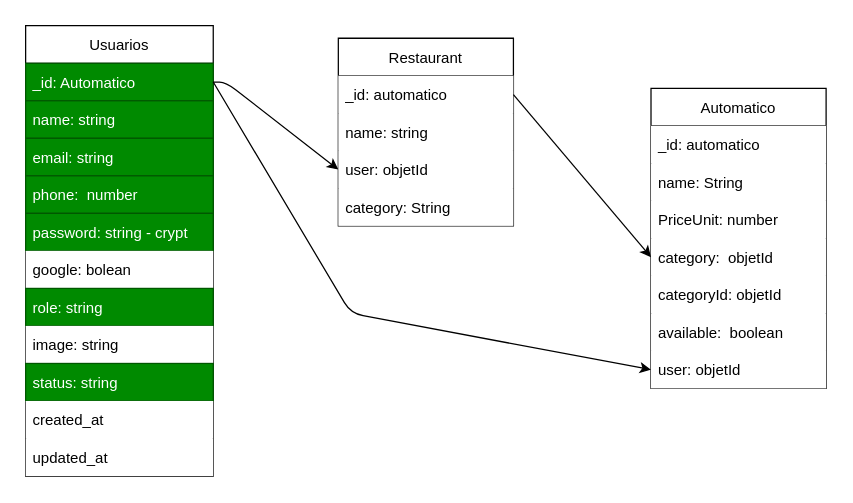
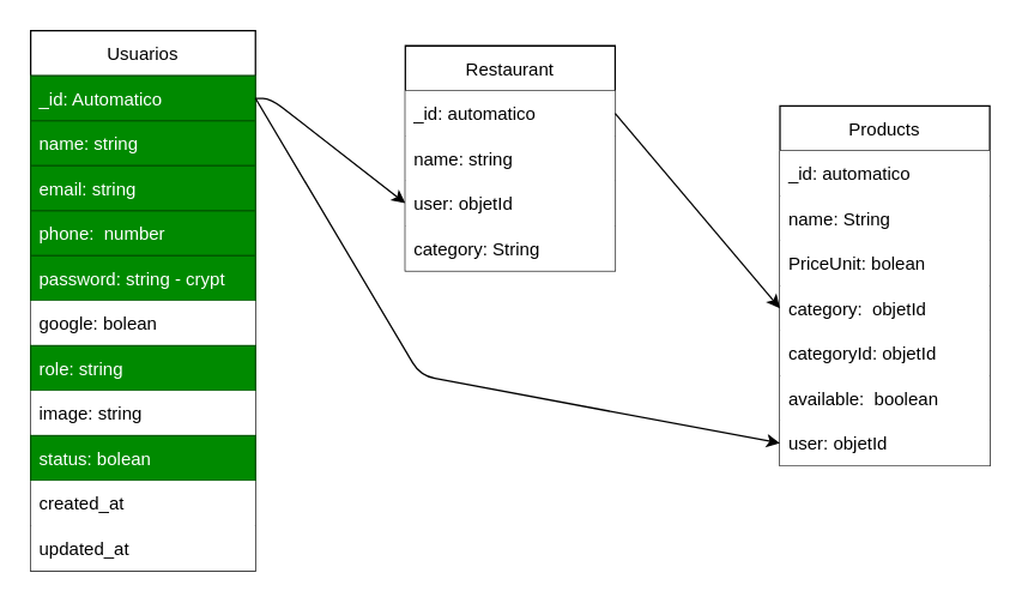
  <mxCell id="0" />
  <mxCell id="1" parent="0" />
  <mxCell id="2" value="Usuarios" style="swimlane;fontStyle=0;childLayout=stackLayout;horizontal=1;startSize=30;horizontalStack=0;resizeParent=1;resizeParentMax=0;resizeLast=0;collapsible=1;marginBottom=0;fontColor=#000000;fillColor=#FFFFFF;gradientColor=none;" parent="1" vertex="1"><mxGeometry x="20" width="150" height="360" as="geometry" y="20"><mxRectangle x="20" y="20" width="80" height="30" as="alternateBounds" /></mxGeometry></mxCell>
  <mxCell id="3" value="_id: Automatico" style="text;strokeColor=#005700;fillColor=#008a00;align=left;verticalAlign=middle;spacingLeft=4;spacingRight=4;overflow=hidden;points=[[0,0.5],[1,0.5]];portConstraint=eastwest;rotatable=0;fontColor=#ffffff;" parent="2" vertex="1"><mxGeometry y="30" width="150" height="30" as="geometry" /></mxCell>
  <mxCell id="4" value="name: string" style="text;strokeColor=#005700;fillColor=#008a00;align=left;verticalAlign=middle;spacingLeft=4;spacingRight=4;overflow=hidden;points=[[0,0.5],[1,0.5]];portConstraint=eastwest;rotatable=0;fontColor=#ffffff;" parent="2" vertex="1"><mxGeometry y="60" width="150" height="30" as="geometry" /></mxCell>
  <mxCell id="5" value="email: string" style="text;strokeColor=#005700;fillColor=#008a00;align=left;verticalAlign=middle;spacingLeft=4;spacingRight=4;overflow=hidden;points=[[0,0.5],[1,0.5]];portConstraint=eastwest;rotatable=0;fontColor=#ffffff;" parent="2" vertex="1"><mxGeometry y="90" width="150" height="30" as="geometry" /></mxCell>
  <mxCell id="6" value="phone:  number" style="text;strokeColor=#005700;fillColor=#008a00;align=left;verticalAlign=middle;spacingLeft=4;spacingRight=4;overflow=hidden;points=[[0,0.5],[1,0.5]];portConstraint=eastwest;rotatable=0;fontColor=#ffffff;" parent="2" vertex="1"><mxGeometry y="120" width="150" height="30" as="geometry" /></mxCell>
  <mxCell id="7" value="password: string - crypt" style="text;strokeColor=#005700;fillColor=#008a00;align=left;verticalAlign=middle;spacingLeft=4;spacingRight=4;overflow=hidden;points=[[0,0.5],[1,0.5]];portConstraint=eastwest;rotatable=0;fontColor=#ffffff;" parent="2" vertex="1"><mxGeometry y="150" width="150" height="30" as="geometry" /></mxCell>
  <mxCell id="8" value="google: bolean" style="text;strokeColor=none;fillColor=#FFFFFF;align=left;verticalAlign=middle;spacingLeft=4;spacingRight=4;overflow=hidden;points=[[0,0.5],[1,0.5]];portConstraint=eastwest;rotatable=0;fontColor=#000000;" parent="2" vertex="1"><mxGeometry y="180" width="150" height="30" as="geometry" /></mxCell>
  <mxCell id="9" value="role: string" style="text;strokeColor=#005700;fillColor=#008a00;align=left;verticalAlign=middle;spacingLeft=4;spacingRight=4;overflow=hidden;points=[[0,0.5],[1,0.5]];portConstraint=eastwest;rotatable=0;fontColor=#ffffff;" parent="2" vertex="1"><mxGeometry y="210" width="150" height="30" as="geometry" /></mxCell>
  <mxCell id="10" value="image: string" style="text;strokeColor=none;fillColor=#FFFFFF;align=left;verticalAlign=middle;spacingLeft=4;spacingRight=4;overflow=hidden;points=[[0,0.5],[1,0.5]];portConstraint=eastwest;rotatable=0;fontColor=#000000;" parent="2" vertex="1"><mxGeometry y="240" width="150" height="30" as="geometry" /></mxCell>
- <mxCell id="11" value="status: string" style="text;strokeColor=#005700;fillColor=#008a00;align=left;verticalAlign=middle;spacingLeft=4;spacingRight=4;overflow=hidden;points=[[0,0.5],[1,0.5]];portConstraint=eastwest;rotatable=0;fontColor=#ffffff;" parent="2" vertex="1"><mxGeometry y="270" width="150" height="30" as="geometry" /></mxCell>
+ <mxCell id="11" value="status: bolean" style="text;strokeColor=#005700;fillColor=#008a00;align=left;verticalAlign=middle;spacingLeft=4;spacingRight=4;overflow=hidden;points=[[0,0.5],[1,0.5]];portConstraint=eastwest;rotatable=0;fontColor=#ffffff;" parent="2" vertex="1"><mxGeometry y="270" width="150" height="30" as="geometry" /></mxCell>
  <mxCell id="12" value="created_at" style="text;strokeColor=none;fillColor=#FFFFFF;align=left;verticalAlign=middle;spacingLeft=4;spacingRight=4;overflow=hidden;points=[[0,0.5],[1,0.5]];portConstraint=eastwest;rotatable=0;fontColor=#000000;" parent="2" vertex="1"><mxGeometry y="300" width="150" height="30" as="geometry" /></mxCell>
  <mxCell id="13" value="updated_at " style="text;strokeColor=none;fillColor=#FFFFFF;align=left;verticalAlign=middle;spacingLeft=4;spacingRight=4;overflow=hidden;points=[[0,0.5],[1,0.5]];portConstraint=eastwest;rotatable=0;fontColor=#000000;" parent="2" vertex="1"><mxGeometry y="330" width="150" height="30" as="geometry" /></mxCell>
  <mxCell id="14" style="edgeStyle=none;html=1;exitX=1;exitY=0.5;exitDx=0;exitDy=0;fontColor=#000000;entryX=0;entryY=0.5;entryDx=0;entryDy=0;" parent="1" source="3" target="18" edge="1"><mxGeometry relative="1" as="geometry"><mxPoint x="190" y="65" as="targetPoint" /><Array as="points"><mxPoint x="180" y="65" /></Array></mxGeometry></mxCell>
  <mxCell id="15" value="Restaurant" style="swimlane;fontStyle=0;childLayout=stackLayout;horizontal=1;startSize=30;horizontalStack=0;resizeParent=1;resizeParentMax=0;resizeLast=0;collapsible=1;marginBottom=0;fontColor=#000000;fillColor=#FFFFFF;gradientColor=none;" parent="1" vertex="1"><mxGeometry x="270" y="30" width="140" height="150" as="geometry" /></mxCell>
  <mxCell id="16" value="_id: automatico" style="text;strokeColor=none;fillColor=#FFFFFF;align=left;verticalAlign=middle;spacingLeft=4;spacingRight=4;overflow=hidden;points=[[0,0.5],[1,0.5]];portConstraint=eastwest;rotatable=0;fontColor=#000000;" parent="15" vertex="1"><mxGeometry y="30" width="140" height="30" as="geometry" /></mxCell>
  <mxCell id="17" value="name: string" style="text;strokeColor=none;fillColor=#FFFFFF;align=left;verticalAlign=middle;spacingLeft=4;spacingRight=4;overflow=hidden;points=[[0,0.5],[1,0.5]];portConstraint=eastwest;rotatable=0;fontColor=#000000;" parent="15" vertex="1"><mxGeometry y="60" width="140" height="30" as="geometry" /></mxCell>
  <mxCell id="18" value="user: objetId" style="text;strokeColor=none;fillColor=#FFFFFF;align=left;verticalAlign=middle;spacingLeft=4;spacingRight=4;overflow=hidden;points=[[0,0.5],[1,0.5]];portConstraint=eastwest;rotatable=0;fontColor=#000000;" parent="15" vertex="1"><mxGeometry y="90" width="140" height="30" as="geometry" /></mxCell>
  <mxCell id="19" value="category: String  " style="text;strokeColor=none;fillColor=#FFFFFF;align=left;verticalAlign=middle;spacingLeft=4;spacingRight=4;overflow=hidden;points=[[0,0.5],[1,0.5]];portConstraint=eastwest;rotatable=0;fontColor=#000000;" parent="15" vertex="1"><mxGeometry y="120" width="140" height="30" as="geometry" /></mxCell>
- <mxCell id="20" value="Automatico" style="swimlane;fontStyle=0;childLayout=stackLayout;horizontal=1;startSize=30;horizontalStack=0;resizeParent=1;resizeParentMax=0;resizeLast=0;collapsible=1;marginBottom=0;fontColor=#000000;fillColor=#FFFFFF;gradientColor=none;" parent="1" vertex="1"><mxGeometry x="520" y="70" width="140" height="240" as="geometry" /></mxCell>
+ <mxCell id="20" value="Products" style="swimlane;fontStyle=0;childLayout=stackLayout;horizontal=1;startSize=30;horizontalStack=0;resizeParent=1;resizeParentMax=0;resizeLast=0;collapsible=1;marginBottom=0;fontColor=#000000;fillColor=#FFFFFF;gradientColor=none;" parent="1" vertex="1"><mxGeometry x="520" y="70" width="140" height="240" as="geometry" /></mxCell>
  <mxCell id="21" value="_id: automatico" style="text;strokeColor=none;fillColor=#FFFFFF;align=left;verticalAlign=middle;spacingLeft=4;spacingRight=4;overflow=hidden;points=[[0,0.5],[1,0.5]];portConstraint=eastwest;rotatable=0;fontColor=#000000;" parent="20" vertex="1"><mxGeometry y="30" width="140" height="30" as="geometry" /></mxCell>
  <mxCell id="22" value="name: String" style="text;strokeColor=none;fillColor=#FFFFFF;align=left;verticalAlign=middle;spacingLeft=4;spacingRight=4;overflow=hidden;points=[[0,0.5],[1,0.5]];portConstraint=eastwest;rotatable=0;fontColor=#000000;" parent="20" vertex="1"><mxGeometry y="60" width="140" height="30" as="geometry" /></mxCell>
- <mxCell id="23" value="PriceUnit: number" style="text;strokeColor=none;fillColor=#FFFFFF;align=left;verticalAlign=middle;spacingLeft=4;spacingRight=4;overflow=hidden;points=[[0,0.5],[1,0.5]];portConstraint=eastwest;rotatable=0;fontColor=#000000;" parent="20" vertex="1"><mxGeometry y="90" width="140" height="30" as="geometry" /></mxCell>
+ <mxCell id="23" value="PriceUnit: bolean" style="text;strokeColor=none;fillColor=#FFFFFF;align=left;verticalAlign=middle;spacingLeft=4;spacingRight=4;overflow=hidden;points=[[0,0.5],[1,0.5]];portConstraint=eastwest;rotatable=0;fontColor=#000000;" parent="20" vertex="1"><mxGeometry y="90" width="140" height="30" as="geometry" /></mxCell>
  <mxCell id="24" value="category:  objetId" style="text;strokeColor=none;fillColor=#FFFFFF;align=left;verticalAlign=middle;spacingLeft=4;spacingRight=4;overflow=hidden;points=[[0,0.5],[1,0.5]];portConstraint=eastwest;rotatable=0;fontColor=#000000;" parent="20" vertex="1"><mxGeometry y="120" width="140" height="30" as="geometry" /></mxCell>
  <mxCell id="25" value="categoryId: objetId" style="text;strokeColor=none;fillColor=#FFFFFF;align=left;verticalAlign=middle;spacingLeft=4;spacingRight=4;overflow=hidden;points=[[0,0.5],[1,0.5]];portConstraint=eastwest;rotatable=0;fontColor=#000000;" parent="20" vertex="1"><mxGeometry y="150" width="140" height="30" as="geometry" /></mxCell>
  <mxCell id="26" value="available:  boolean" style="text;strokeColor=none;fillColor=#FFFFFF;align=left;verticalAlign=middle;spacingLeft=4;spacingRight=4;overflow=hidden;points=[[0,0.5],[1,0.5]];portConstraint=eastwest;rotatable=0;fontColor=#000000;" parent="20" vertex="1"><mxGeometry y="180" width="140" height="30" as="geometry" /></mxCell>
  <mxCell id="27" value="user: objetId" style="text;strokeColor=none;fillColor=#FFFFFF;align=left;verticalAlign=middle;spacingLeft=4;spacingRight=4;overflow=hidden;points=[[0,0.5],[1,0.5]];portConstraint=eastwest;rotatable=0;fontColor=#000000;" parent="20" vertex="1"><mxGeometry y="210" width="140" height="30" as="geometry" /></mxCell>
  <mxCell id="28" style="edgeStyle=none;html=1;exitX=1;exitY=0.5;exitDx=0;exitDy=0;entryX=0;entryY=0.5;entryDx=0;entryDy=0;fontColor=#000000;" parent="1" source="3" target="27" edge="1"><mxGeometry relative="1" as="geometry"><Array as="points"><mxPoint x="280" y="250" /></Array></mxGeometry></mxCell>
  <mxCell id="29" style="edgeStyle=none;html=1;exitX=1;exitY=0.5;exitDx=0;exitDy=0;fontColor=#000000;entryX=0;entryY=0.5;entryDx=0;entryDy=0;" parent="1" source="16" target="24" edge="1"><mxGeometry relative="1" as="geometry"><mxPoint x="450" y="75" as="targetPoint" /></mxGeometry></mxCell>
